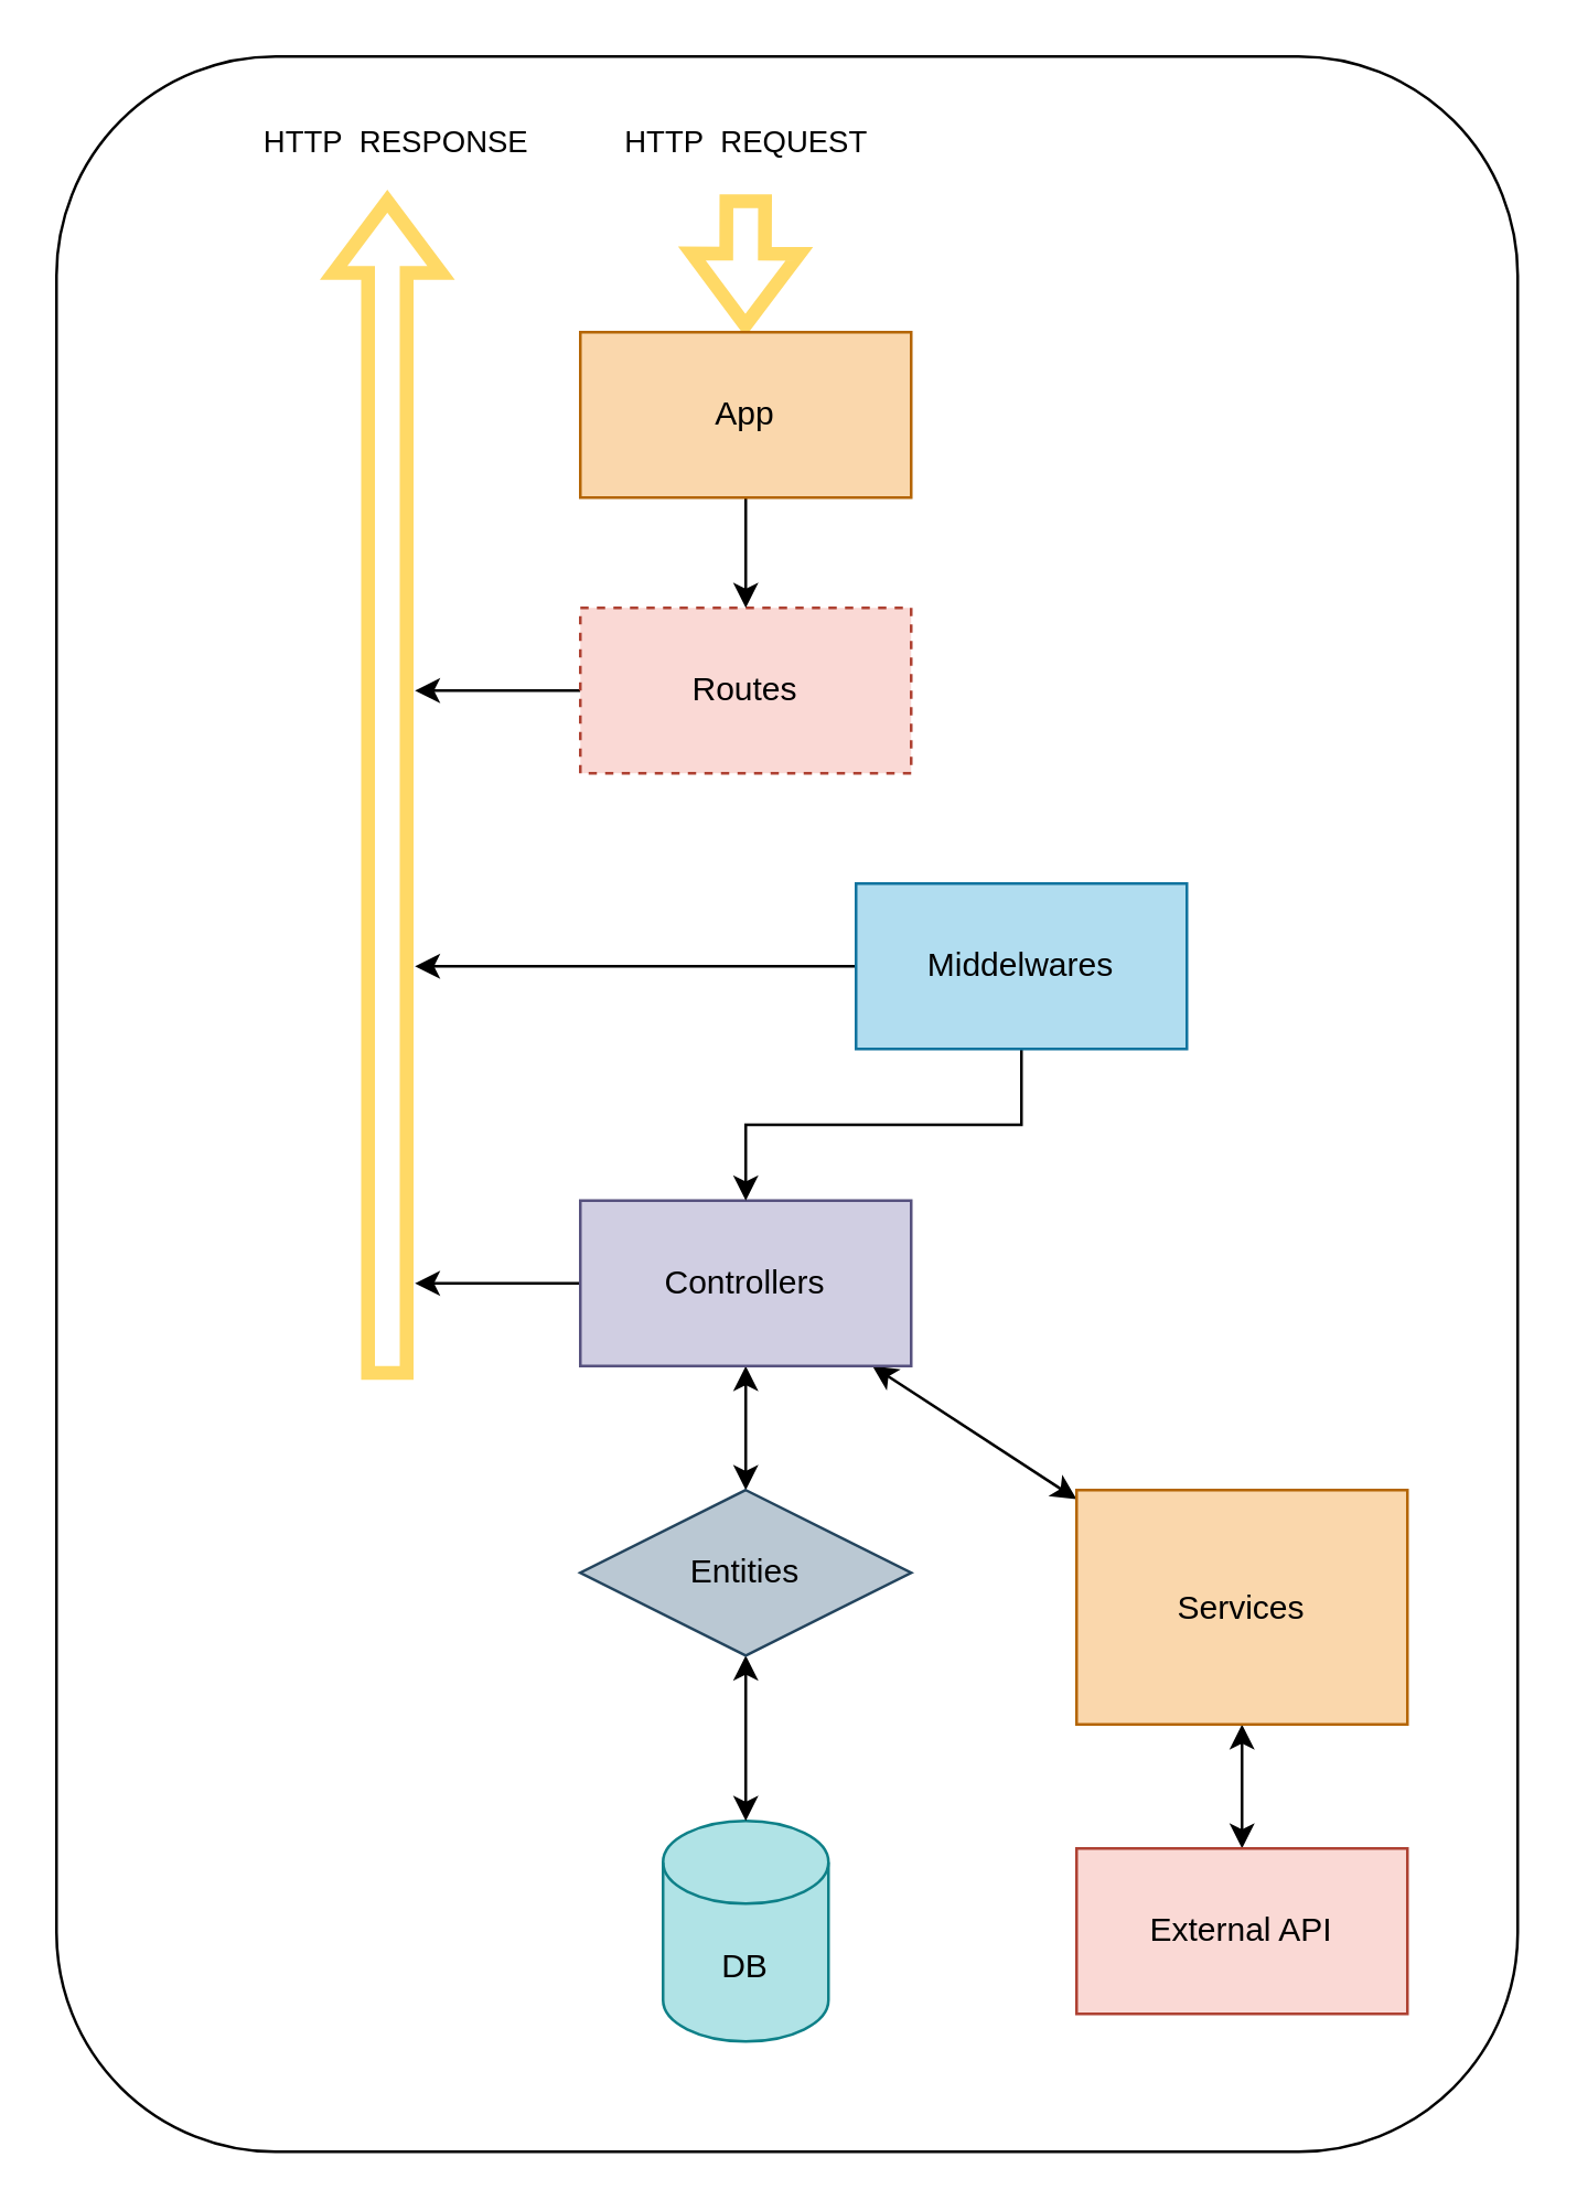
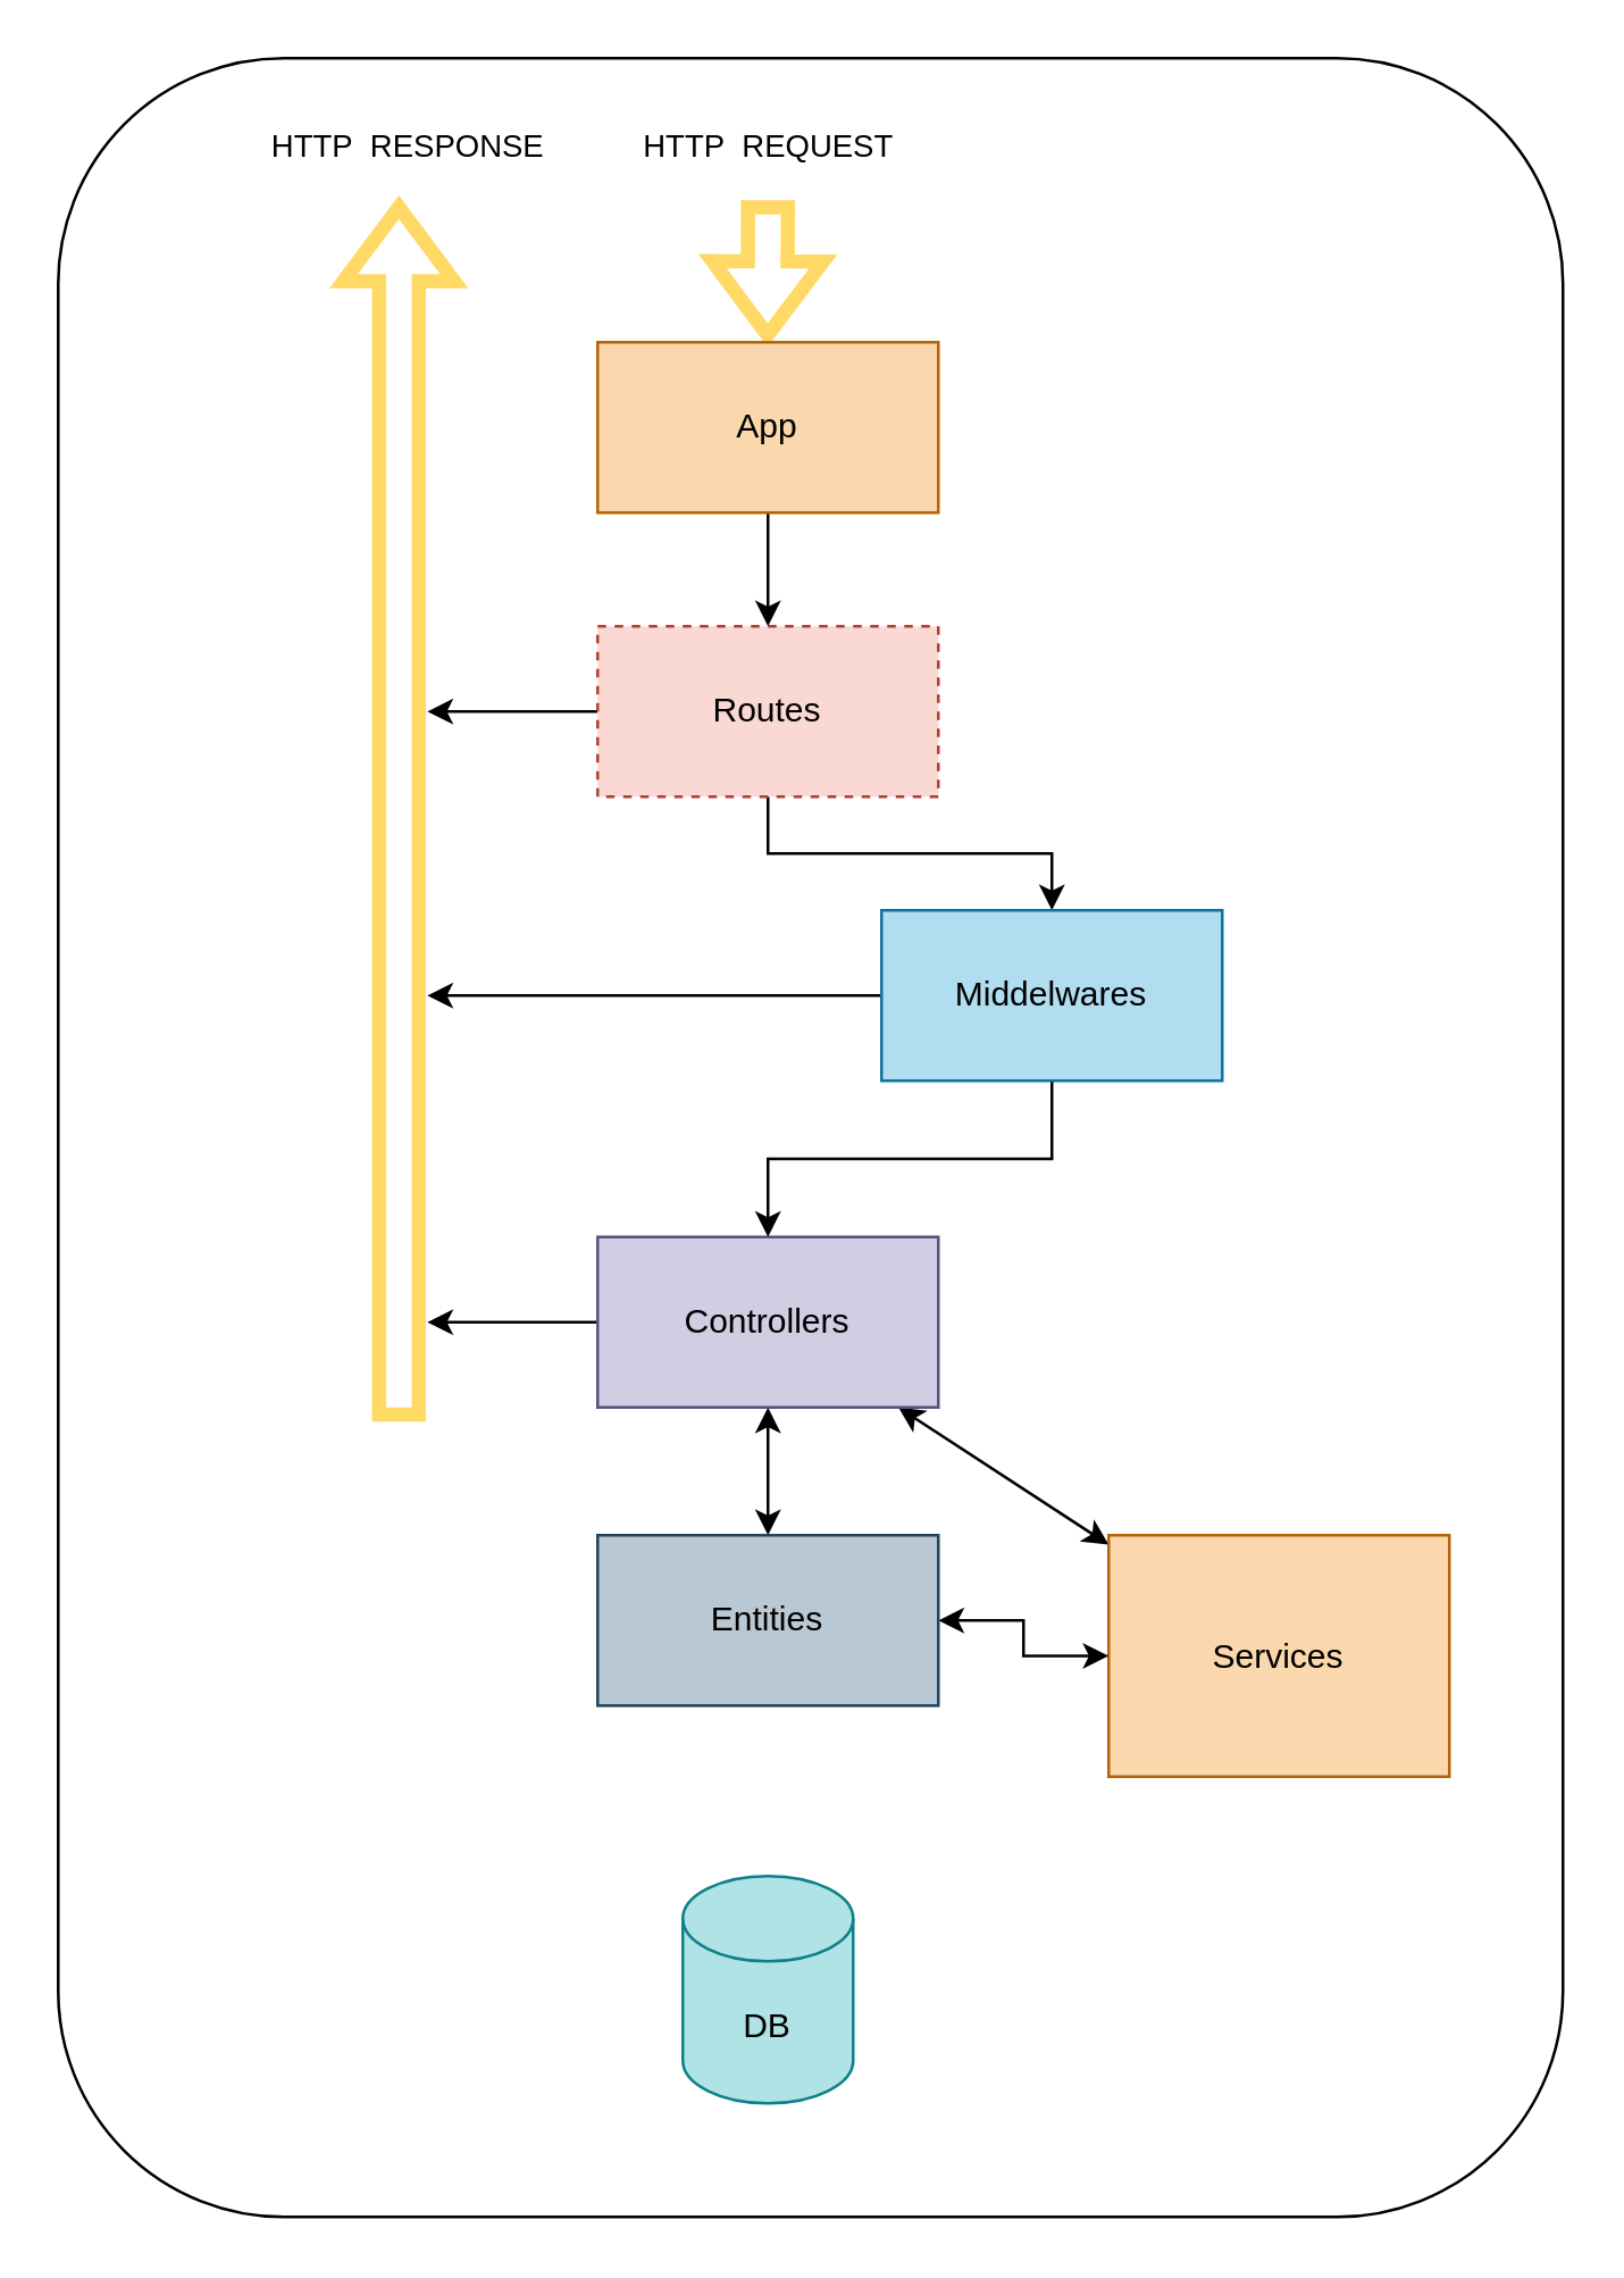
  <mxCell id="0" />
  <mxCell id="1" parent="0" />
  <mxCell id="2" value="" style="rounded=1;whiteSpace=wrap;html=1;fillColor=none;" parent="1" vertex="1"><mxGeometry x="20" y="20" width="530" height="760" as="geometry" /></mxCell>
  <mxCell id="3" value="DB" style="shape=cylinder3;whiteSpace=wrap;html=1;boundedLbl=1;backgroundOutline=1;size=15;fillColor=#b0e3e6;strokeColor=#0e8088;" parent="1" vertex="1"><mxGeometry x="240" y="660" width="60" height="80" as="geometry" /></mxCell>
  <mxCell id="4" style="edgeStyle=orthogonalEdgeStyle;rounded=0;orthogonalLoop=1;jettySize=auto;html=1;startArrow=classic;startFill=1;" parent="1" source="7" target="14" edge="1"><mxGeometry relative="1" as="geometry" /></mxCell>
  <mxCell id="5" style="rounded=1;orthogonalLoop=1;jettySize=auto;html=1;startArrow=classic;startFill=1;" parent="1" source="7" target="9" edge="1"><mxGeometry relative="1" as="geometry" /></mxCell>
  <mxCell id="6" style="edgeStyle=orthogonalEdgeStyle;rounded=0;orthogonalLoop=1;jettySize=auto;html=1;" parent="1" source="7" edge="1"><mxGeometry relative="1" as="geometry"><mxPoint x="150" y="465" as="targetPoint" /></mxGeometry></mxCell>
  <mxCell id="7" value="Controllers" style="rounded=0;whiteSpace=wrap;html=1;fillColor=#d0cee2;strokeColor=#56517e;" parent="1" vertex="1"><mxGeometry x="210" y="435" width="120" height="60" as="geometry" /></mxCell>
- <mxCell id="8" value="" style="edgeStyle=orthogonalEdgeStyle;rounded=0;orthogonalLoop=1;jettySize=auto;html=1;startArrow=classic;startFill=1;" parent="1" source="9" target="18" edge="1"><mxGeometry relative="1" as="geometry" /></mxCell>
  <mxCell id="9" value="Services" style="rounded=0;whiteSpace=wrap;html=1;fillColor=#fad7ac;strokeColor=#b46504;" parent="1" vertex="1"><mxGeometry x="390" y="540" width="120" height="85" as="geometry" /></mxCell>
+ <mxCell id="10" style="edgeStyle=orthogonalEdgeStyle;rounded=0;orthogonalLoop=1;jettySize=auto;html=1;" parent="1" source="12" target="17" edge="1"><mxGeometry relative="1" as="geometry" /></mxCell>
  <mxCell id="11" style="edgeStyle=orthogonalEdgeStyle;rounded=0;orthogonalLoop=1;jettySize=auto;html=1;" parent="1" source="12" edge="1"><mxGeometry relative="1" as="geometry"><mxPoint x="150" y="250" as="targetPoint" /></mxGeometry></mxCell>
  <mxCell id="12" value="Routes" style="rounded=0;whiteSpace=wrap;html=1;fillColor=#fad9d5;strokeColor=#ae4132;dashed=1;" parent="1" vertex="1"><mxGeometry x="210" y="220" width="120" height="60" as="geometry" /></mxCell>
- <mxCell id="13" style="edgeStyle=orthogonalEdgeStyle;rounded=0;orthogonalLoop=1;jettySize=auto;html=1;startArrow=classic;startFill=1;" parent="1" source="14" target="3" edge="1"><mxGeometry relative="1" as="geometry" /></mxCell>
- <mxCell id="14" value="Entities" style="rhombus;whiteSpace=wrap;html=1;fillColor=#bac8d3;strokeColor=#23445d;" parent="1" vertex="1"><mxGeometry x="210" y="540" width="120" height="60" as="geometry" /></mxCell>
+ <mxCell id="13" style="edgeStyle=orthogonalEdgeStyle;rounded=0;orthogonalLoop=1;jettySize=auto;html=1;startArrow=classic;startFill=1;" parent="1" source="14" target="9" edge="1"><mxGeometry relative="1" as="geometry" /></mxCell>
+ <mxCell id="14" value="Entities" style="rounded=0;whiteSpace=wrap;html=1;fillColor=#bac8d3;strokeColor=#23445d;" parent="1" vertex="1"><mxGeometry x="210" y="540" width="120" height="60" as="geometry" /></mxCell>
  <mxCell id="15" style="edgeStyle=orthogonalEdgeStyle;rounded=0;orthogonalLoop=1;jettySize=auto;html=1;" parent="1" source="17" target="7" edge="1"><mxGeometry relative="1" as="geometry" /></mxCell>
  <mxCell id="16" style="edgeStyle=orthogonalEdgeStyle;rounded=0;orthogonalLoop=1;jettySize=auto;html=1;" parent="1" source="17" edge="1"><mxGeometry relative="1" as="geometry"><mxPoint x="150" y="350" as="targetPoint" /></mxGeometry></mxCell>
  <mxCell id="17" value="Middelwares" style="rounded=0;whiteSpace=wrap;html=1;fillColor=#b1ddf0;strokeColor=#10739e;" parent="1" vertex="1"><mxGeometry x="310" y="320" width="120" height="60" as="geometry" /></mxCell>
- <mxCell id="18" value="External API" style="rounded=0;whiteSpace=wrap;html=1;fillColor=#fad9d5;strokeColor=#ae4132;" parent="1" vertex="1"><mxGeometry x="390" y="670" width="120" height="60" as="geometry" /></mxCell>
  <mxCell id="19" value="" style="shape=flexArrow;endArrow=classic;html=1;rounded=0;endSize=7;startSize=7;strokeWidth=5;strokeColor=#FFD966;" parent="1" edge="1"><mxGeometry width="50" height="50" relative="1" as="geometry"><mxPoint x="140" y="500" as="sourcePoint" /><mxPoint x="140" y="70" as="targetPoint" /></mxGeometry></mxCell>
  <mxCell id="20" value="HTTP&amp;nbsp; RESPONSE" style="edgeLabel;html=1;align=center;verticalAlign=middle;resizable=0;points=[];" parent="19" vertex="1" connectable="0"><mxGeometry x="0.902" y="-2" relative="1" as="geometry"><mxPoint y="-41" as="offset" /></mxGeometry></mxCell>
  <mxCell id="21" value="" style="shape=flexArrow;endArrow=classic;html=1;rounded=0;endSize=7;startSize=7;strokeWidth=5;strokeColor=#FFD966;" parent="1" edge="1"><mxGeometry width="50" height="50" relative="1" as="geometry"><mxPoint x="270" y="70" as="sourcePoint" /><mxPoint x="269.84" y="120" as="targetPoint" /></mxGeometry></mxCell>
  <mxCell id="22" value="HTTP&amp;nbsp; REQUEST" style="edgeLabel;html=1;align=center;verticalAlign=middle;resizable=0;points=[];" parent="21" vertex="1" connectable="0"><mxGeometry x="0.902" y="-2" relative="1" as="geometry"><mxPoint x="2" y="-67" as="offset" /></mxGeometry></mxCell>
  <mxCell id="23" style="edgeStyle=orthogonalEdgeStyle;rounded=0;orthogonalLoop=1;jettySize=auto;html=1;" parent="1" source="24" target="12" edge="1"><mxGeometry relative="1" as="geometry" /></mxCell>
  <mxCell id="24" value="App" style="rounded=0;whiteSpace=wrap;html=1;fillColor=#fad7ac;strokeColor=#b46504;" parent="1" vertex="1"><mxGeometry x="210" y="120" width="120" height="60" as="geometry" /></mxCell>
